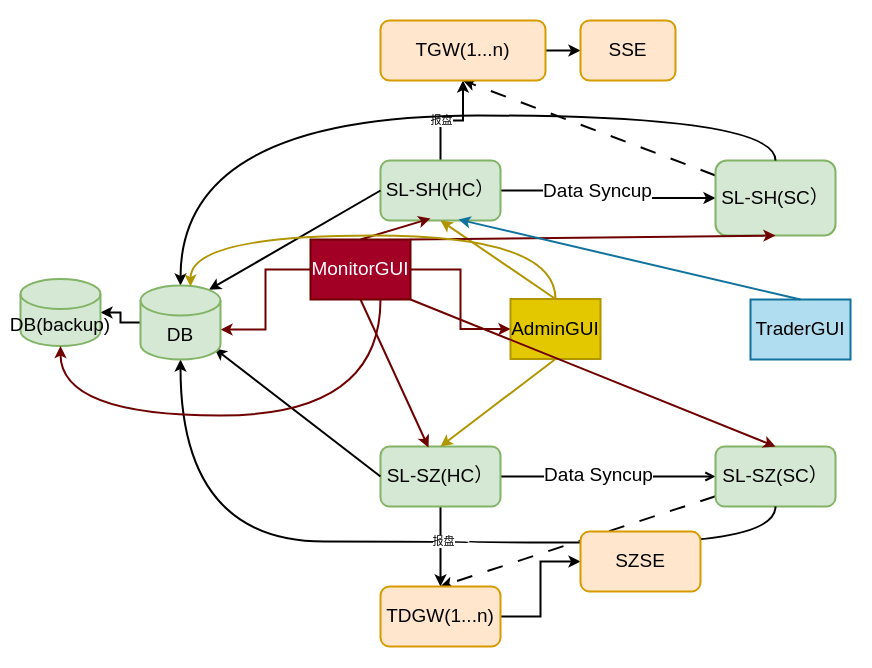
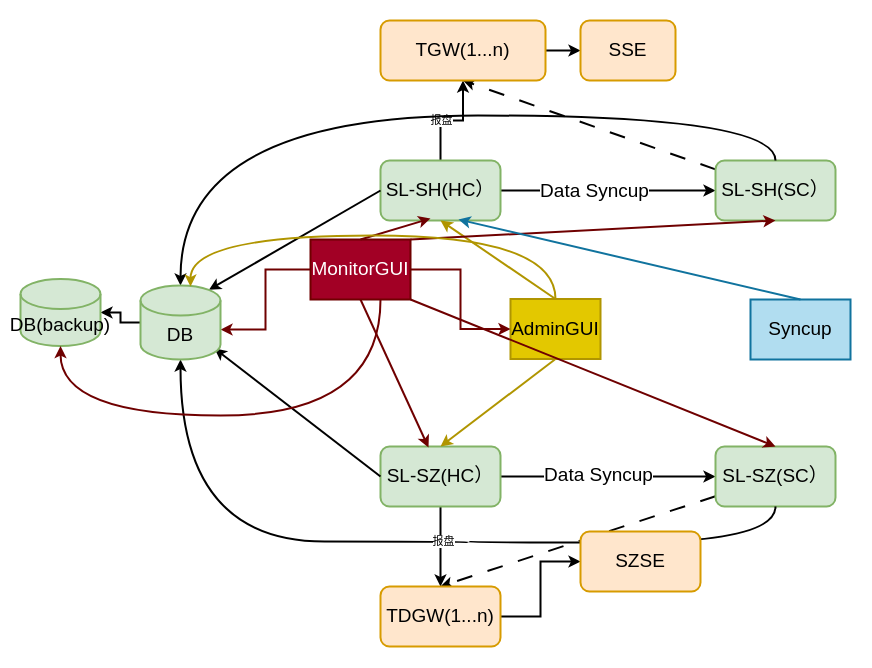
  <mxCell id="0" />
  <mxCell id="1" parent="0" />
  <mxCell id="2" value="" style="edgeStyle=orthogonalEdgeStyle;rounded=0;orthogonalLoop=1;jettySize=auto;html=1;strokeWidth=2;fontSize=19;" edge="1" parent="1" source="6" target="8"><mxGeometry relative="1" as="geometry" /></mxCell>
  <mxCell id="3" value="Data Syncup" style="edgeLabel;html=1;align=center;verticalAlign=middle;resizable=0;points=[];fontSize=19;" vertex="1" connectable="0" parent="2"><mxGeometry x="-0.135" relative="1" as="geometry"><mxPoint as="offset" /></mxGeometry></mxCell>
  <mxCell id="4" value="" style="edgeStyle=orthogonalEdgeStyle;rounded=0;orthogonalLoop=1;jettySize=auto;html=1;strokeWidth=2;fontSize=19;" edge="1" parent="1" source="6" target="40"><mxGeometry relative="1" as="geometry" /></mxCell>
  <mxCell id="5" value="报盘" style="edgeLabel;html=1;align=center;verticalAlign=middle;resizable=0;points=[];" vertex="1" connectable="0" parent="4"><mxGeometry x="-0.225" y="1" relative="1" as="geometry"><mxPoint as="offset" /></mxGeometry></mxCell>
  <mxCell id="6" value="SL-SH(HC）" style="rounded=1;whiteSpace=wrap;html=1;strokeWidth=2;fontSize=19;fillColor=#d5e8d4;strokeColor=#82b366;" vertex="1" parent="1"><mxGeometry x="380" y="160" width="120" height="60" as="geometry" /></mxCell>
  <mxCell id="7" style="rounded=0;orthogonalLoop=1;jettySize=auto;html=1;entryX=0.5;entryY=1;entryDx=0;entryDy=0;strokeWidth=2;dashed=1;dashPattern=8 8;" edge="1" parent="1" source="8" target="40"><mxGeometry relative="1" as="geometry" /></mxCell>
- <mxCell id="8" value="SL-SH(SC）" style="rounded=1;whiteSpace=wrap;html=1;strokeWidth=2;fontSize=19;fillColor=#d5e8d4;strokeColor=#82b366;" vertex="1" parent="1"><mxGeometry x="715" y="160" width="120" height="75" as="geometry" /></mxCell>
- <mxCell id="9" style="edgeStyle=orthogonalEdgeStyle;rounded=0;orthogonalLoop=1;jettySize=auto;html=1;entryX=0;entryY=0.5;entryDx=0;entryDy=0;strokeWidth=2;fontSize=19;endArrow=open;" edge="1" parent="1" source="12" target="14"><mxGeometry relative="1" as="geometry" /></mxCell>
+ <mxCell id="8" value="SL-SH(SC）" style="rounded=1;whiteSpace=wrap;html=1;strokeWidth=2;fontSize=19;fillColor=#d5e8d4;strokeColor=#82b366;" vertex="1" parent="1"><mxGeometry x="715" y="160" width="120" height="60" as="geometry" /></mxCell>
+ <mxCell id="9" style="edgeStyle=orthogonalEdgeStyle;rounded=0;orthogonalLoop=1;jettySize=auto;html=1;entryX=0;entryY=0.5;entryDx=0;entryDy=0;strokeWidth=2;fontSize=19;" edge="1" parent="1" source="12" target="14"><mxGeometry relative="1" as="geometry" /></mxCell>
  <mxCell id="10" value="Data Syncup" style="edgeLabel;html=1;align=center;verticalAlign=middle;resizable=0;points=[];fontSize=19;" vertex="1" connectable="0" parent="9"><mxGeometry x="-0.098" y="4" relative="1" as="geometry"><mxPoint y="2" as="offset" /></mxGeometry></mxCell>
  <mxCell id="11" value="" style="edgeStyle=orthogonalEdgeStyle;rounded=0;orthogonalLoop=1;jettySize=auto;html=1;strokeWidth=2;fontSize=19;" edge="1" parent="1" source="12" target="38"><mxGeometry relative="1" as="geometry" /></mxCell>
  <mxCell id="12" value="SL-SZ(HC）" style="rounded=1;whiteSpace=wrap;html=1;strokeWidth=2;fontSize=19;fillColor=#d5e8d4;strokeColor=#82b366;" vertex="1" parent="1"><mxGeometry x="380" y="446" width="120" height="60" as="geometry" /></mxCell>
  <mxCell id="13" style="rounded=0;orthogonalLoop=1;jettySize=auto;html=1;entryX=0.5;entryY=0;entryDx=0;entryDy=0;strokeWidth=2;dashed=1;dashPattern=8 8;" edge="1" parent="1" source="14" target="38"><mxGeometry relative="1" as="geometry" /></mxCell>
  <mxCell id="14" value="SL-SZ(SC）" style="rounded=1;whiteSpace=wrap;html=1;strokeWidth=2;fontSize=19;fillColor=#d5e8d4;strokeColor=#82b366;" vertex="1" parent="1"><mxGeometry x="715" y="446" width="120" height="60" as="geometry" /></mxCell>
  <mxCell id="15" style="rounded=0;orthogonalLoop=1;jettySize=auto;html=1;exitX=0.5;exitY=0;exitDx=0;exitDy=0;entryX=0.5;entryY=1;entryDx=0;entryDy=0;strokeWidth=2;fontSize=19;fillColor=#e3c800;strokeColor=#B09500;" edge="1" parent="1" source="17" target="6"><mxGeometry relative="1" as="geometry" /></mxCell>
  <mxCell id="16" style="rounded=0;orthogonalLoop=1;jettySize=auto;html=1;exitX=0.5;exitY=1;exitDx=0;exitDy=0;entryX=0.5;entryY=0;entryDx=0;entryDy=0;strokeWidth=2;fontSize=19;fillColor=#e3c800;strokeColor=#B09500;" edge="1" parent="1" source="17" target="12"><mxGeometry relative="1" as="geometry" /></mxCell>
  <mxCell id="17" value="AdminGUI" style="rounded=0;whiteSpace=wrap;html=1;strokeWidth=2;fontSize=19;fillColor=#e3c800;strokeColor=#B09500;fontColor=#000000;" vertex="1" parent="1"><mxGeometry x="510" y="298.5" width="90" height="60" as="geometry" /></mxCell>
- <mxCell id="18" value="TraderGUI" style="rounded=0;whiteSpace=wrap;html=1;strokeWidth=2;fontSize=19;fillColor=#b1ddf0;strokeColor=#10739e;" vertex="1" parent="1"><mxGeometry x="750" y="299" width="100" height="60" as="geometry" /></mxCell>
+ <mxCell id="18" value="Syncup" style="rounded=0;whiteSpace=wrap;html=1;strokeWidth=2;fontSize=19;fillColor=#b1ddf0;strokeColor=#10739e;" vertex="1" parent="1"><mxGeometry x="750" y="299" width="100" height="60" as="geometry" /></mxCell>
  <mxCell id="19" style="edgeStyle=orthogonalEdgeStyle;rounded=0;orthogonalLoop=1;jettySize=auto;html=1;entryX=1;entryY=0.595;entryDx=0;entryDy=0;entryPerimeter=0;strokeWidth=2;fontSize=19;fillColor=#a20025;strokeColor=#6F0000;" edge="1" parent="1" source="23" target="30"><mxGeometry relative="1" as="geometry"><mxPoint x="230" y="329" as="targetPoint" /></mxGeometry></mxCell>
  <mxCell id="20" style="rounded=0;orthogonalLoop=1;jettySize=auto;html=1;entryX=0.5;entryY=1;entryDx=0;entryDy=0;exitX=1;exitY=0;exitDx=0;exitDy=0;strokeWidth=2;fontSize=19;fillColor=#a20025;strokeColor=#6F0000;" edge="1" parent="1" source="23" target="8"><mxGeometry relative="1" as="geometry"><mxPoint x="760" y="225" as="targetPoint" /></mxGeometry></mxCell>
  <mxCell id="21" style="rounded=0;orthogonalLoop=1;jettySize=auto;html=1;exitX=1;exitY=1;exitDx=0;exitDy=0;entryX=0.5;entryY=0;entryDx=0;entryDy=0;strokeWidth=2;fontSize=19;fillColor=#a20025;strokeColor=#6F0000;" edge="1" parent="1" source="23" target="14"><mxGeometry relative="1" as="geometry" /></mxCell>
  <mxCell id="22" style="edgeStyle=orthogonalEdgeStyle;rounded=0;orthogonalLoop=1;jettySize=auto;html=1;exitX=1;exitY=0.5;exitDx=0;exitDy=0;entryX=0;entryY=0.5;entryDx=0;entryDy=0;strokeWidth=2;fontSize=19;fillColor=#a20025;strokeColor=#6F0000;" edge="1" parent="1" source="23" target="17"><mxGeometry relative="1" as="geometry" /></mxCell>
  <mxCell id="23" value="MonitorGUI" style="rounded=0;whiteSpace=wrap;html=1;strokeWidth=2;fontSize=19;fillColor=#a20025;strokeColor=#6F0000;fontColor=#ffffff;" vertex="1" parent="1"><mxGeometry x="310" y="239" width="100" height="60" as="geometry" /></mxCell>
  <mxCell id="24" value="" style="edgeStyle=orthogonalEdgeStyle;rounded=0;orthogonalLoop=1;jettySize=auto;html=1;strokeWidth=2;fontSize=19;" edge="1" parent="1" source="30" target="31"><mxGeometry relative="1" as="geometry" /></mxCell>
  <mxCell id="25" style="rounded=0;orthogonalLoop=1;jettySize=auto;html=1;entryX=0;entryY=0.5;entryDx=0;entryDy=0;exitX=0.925;exitY=0.851;exitDx=0;exitDy=0;exitPerimeter=0;strokeWidth=2;fontSize=19;endArrow=none;startFill=1;startArrow=classic;" edge="1" parent="1" source="30" target="12"><mxGeometry relative="1" as="geometry" /></mxCell>
  <mxCell id="26" style="edgeStyle=orthogonalEdgeStyle;rounded=0;orthogonalLoop=1;jettySize=auto;html=1;entryX=0.5;entryY=1;entryDx=0;entryDy=0;curved=1;exitX=0.5;exitY=1;exitDx=0;exitDy=0;exitPerimeter=0;strokeWidth=2;fontSize=19;endArrow=none;startFill=1;startArrow=classic;" edge="1" parent="1" source="30" target="14"><mxGeometry relative="1" as="geometry"><mxPoint x="180" y="375" as="sourcePoint" /><mxPoint x="775" y="522" as="targetPoint" /><Array as="points"><mxPoint x="180" y="541" /><mxPoint x="468" y="541" /><mxPoint x="468" y="542" /><mxPoint x="775" y="542" /></Array></mxGeometry></mxCell>
  <mxCell id="27" value="报盘" style="edgeLabel;html=1;align=center;verticalAlign=middle;resizable=0;points=[];" vertex="1" connectable="0" parent="26"><mxGeometry x="0.091" y="1" relative="1" as="geometry"><mxPoint as="offset" /></mxGeometry></mxCell>
  <mxCell id="28" style="rounded=0;orthogonalLoop=1;jettySize=auto;html=1;exitX=0.855;exitY=0;exitDx=0;exitDy=4.35;exitPerimeter=0;entryX=0;entryY=0.5;entryDx=0;entryDy=0;strokeWidth=2;fontSize=19;endArrow=none;startFill=1;startArrow=classic;" edge="1" parent="1" source="30" target="6"><mxGeometry relative="1" as="geometry" /></mxCell>
  <mxCell id="29" style="edgeStyle=orthogonalEdgeStyle;rounded=0;orthogonalLoop=1;jettySize=auto;html=1;exitX=0.5;exitY=0;exitDx=0;exitDy=0;exitPerimeter=0;entryX=0.5;entryY=0;entryDx=0;entryDy=0;curved=1;strokeWidth=2;fontSize=19;endArrow=none;startFill=1;startArrow=classic;" edge="1" parent="1" source="30" target="8"><mxGeometry relative="1" as="geometry"><Array as="points"><mxPoint x="180" y="115" /><mxPoint x="775" y="115" /></Array></mxGeometry></mxCell>
  <mxCell id="30" value="DB" style="shape=cylinder3;whiteSpace=wrap;html=1;boundedLbl=1;backgroundOutline=1;size=15;strokeWidth=2;fontSize=19;fillColor=#d5e8d4;strokeColor=#82b366;" vertex="1" parent="1"><mxGeometry x="140" y="285" width="80" height="74" as="geometry" /></mxCell>
  <mxCell id="31" value="DB(backup)" style="shape=cylinder3;whiteSpace=wrap;html=1;boundedLbl=1;backgroundOutline=1;size=15;strokeWidth=2;fontSize=19;fillColor=#d5e8d4;strokeColor=#82b366;" vertex="1" parent="1"><mxGeometry x="20" y="278.5" width="80" height="67" as="geometry" /></mxCell>
  <mxCell id="32" style="rounded=0;orthogonalLoop=1;jettySize=auto;html=1;exitX=0.5;exitY=0;exitDx=0;exitDy=0;entryX=0.65;entryY=0.983;entryDx=0;entryDy=0;entryPerimeter=0;strokeWidth=2;fontSize=19;fillColor=#b1ddf0;strokeColor=#10739e;" edge="1" parent="1" source="18" target="6"><mxGeometry relative="1" as="geometry" /></mxCell>
  <mxCell id="33" style="rounded=0;orthogonalLoop=1;jettySize=auto;html=1;exitX=0.5;exitY=1;exitDx=0;exitDy=0;entryX=0.4;entryY=0.017;entryDx=0;entryDy=0;entryPerimeter=0;strokeWidth=2;fontSize=19;fillColor=#a20025;strokeColor=#6F0000;" edge="1" parent="1" source="23" target="12"><mxGeometry relative="1" as="geometry" /></mxCell>
  <mxCell id="34" style="rounded=0;orthogonalLoop=1;jettySize=auto;html=1;exitX=0.5;exitY=0;exitDx=0;exitDy=0;strokeWidth=2;fontSize=19;fillColor=#a20025;strokeColor=#6F0000;" edge="1" parent="1" source="23"><mxGeometry relative="1" as="geometry"><mxPoint x="430" y="218" as="targetPoint" /></mxGeometry></mxCell>
  <mxCell id="35" style="edgeStyle=orthogonalEdgeStyle;rounded=0;orthogonalLoop=1;jettySize=auto;html=1;entryX=0.5;entryY=1;entryDx=0;entryDy=0;entryPerimeter=0;strokeWidth=2;fontSize=19;curved=1;fillColor=#a20025;strokeColor=#6F0000;" edge="1" parent="1" source="23" target="31"><mxGeometry relative="1" as="geometry"><Array as="points"><mxPoint x="380" y="415" /><mxPoint x="60" y="415" /></Array></mxGeometry></mxCell>
  <mxCell id="36" style="edgeStyle=orthogonalEdgeStyle;rounded=0;orthogonalLoop=1;jettySize=auto;html=1;entryX=0.625;entryY=0.014;entryDx=0;entryDy=0;entryPerimeter=0;strokeWidth=2;fontSize=19;curved=1;fillColor=#e3c800;strokeColor=#B09500;" edge="1" parent="1" source="17" target="30"><mxGeometry relative="1" as="geometry"><Array as="points"><mxPoint x="555" y="235" /><mxPoint x="190" y="235" /></Array></mxGeometry></mxCell>
  <mxCell id="37" value="" style="edgeStyle=orthogonalEdgeStyle;rounded=0;orthogonalLoop=1;jettySize=auto;html=1;strokeWidth=2;fontSize=19;" edge="1" parent="1" source="38" target="42"><mxGeometry relative="1" as="geometry" /></mxCell>
  <mxCell id="38" value="TDGW(1...n)" style="rounded=1;whiteSpace=wrap;html=1;strokeWidth=2;fontSize=19;fillColor=#ffe6cc;strokeColor=#d79b00;" vertex="1" parent="1"><mxGeometry x="380" y="586" width="120" height="60" as="geometry" /></mxCell>
  <mxCell id="39" value="" style="edgeStyle=orthogonalEdgeStyle;rounded=0;orthogonalLoop=1;jettySize=auto;html=1;strokeWidth=2;fontSize=19;" edge="1" parent="1" source="40" target="41"><mxGeometry relative="1" as="geometry" /></mxCell>
  <mxCell id="40" value="TGW(1...n)" style="rounded=1;whiteSpace=wrap;html=1;strokeWidth=2;fontSize=19;fillColor=#ffe6cc;strokeColor=#d79b00;" vertex="1" parent="1"><mxGeometry x="380" y="20" width="165" height="60" as="geometry" /></mxCell>
  <mxCell id="41" value="SSE" style="rounded=1;whiteSpace=wrap;html=1;strokeWidth=2;fontSize=19;fillColor=#ffe6cc;strokeColor=#d79b00;" vertex="1" parent="1"><mxGeometry x="580" y="20" width="95" height="60" as="geometry" /></mxCell>
  <mxCell id="42" value="SZSE" style="rounded=1;whiteSpace=wrap;html=1;strokeWidth=2;fontSize=19;fillColor=#ffe6cc;strokeColor=#d79b00;" vertex="1" parent="1"><mxGeometry x="580" y="531" width="120" height="60" as="geometry" /></mxCell>
